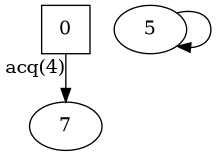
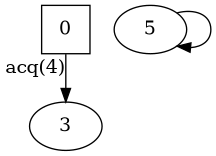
  digraph {
    0 [shape=square]
-   3 [label=7]
+   3
    5
    0 -> 3 [xlabel="acq(4)"]
    5 -> 5
  }
